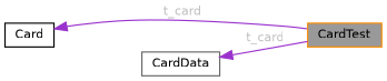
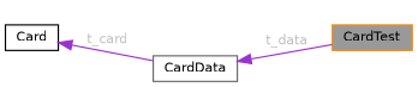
  digraph {
    rankdir=LR
    node [fillcolor=white fontname=Helvetica fontsize=10 shape=box style=filled]
    edge [color=darkorchid3 dir=back fontcolor=grey fontname=Helvetica fontsize=10 labelfontname=Helvetica labelfontsize=10 style=solid]
    n1 [color=darkorange fillcolor=grey60 fontcolor=black height=0.2 label=CardTest width=0.4]
    n2 [color=gray40 height=0.2 label=CardData width=0.4]
    n3 [color=black height=0.2 label=Card width=0.4]
-   n2 -> n1 [label=" t_card"]
-   n3 -> n1 [label=" t_card"]
+   n2 -> n1 [label=" t_data"]
+   n3 -> n2 [label=" t_card"]
  }
